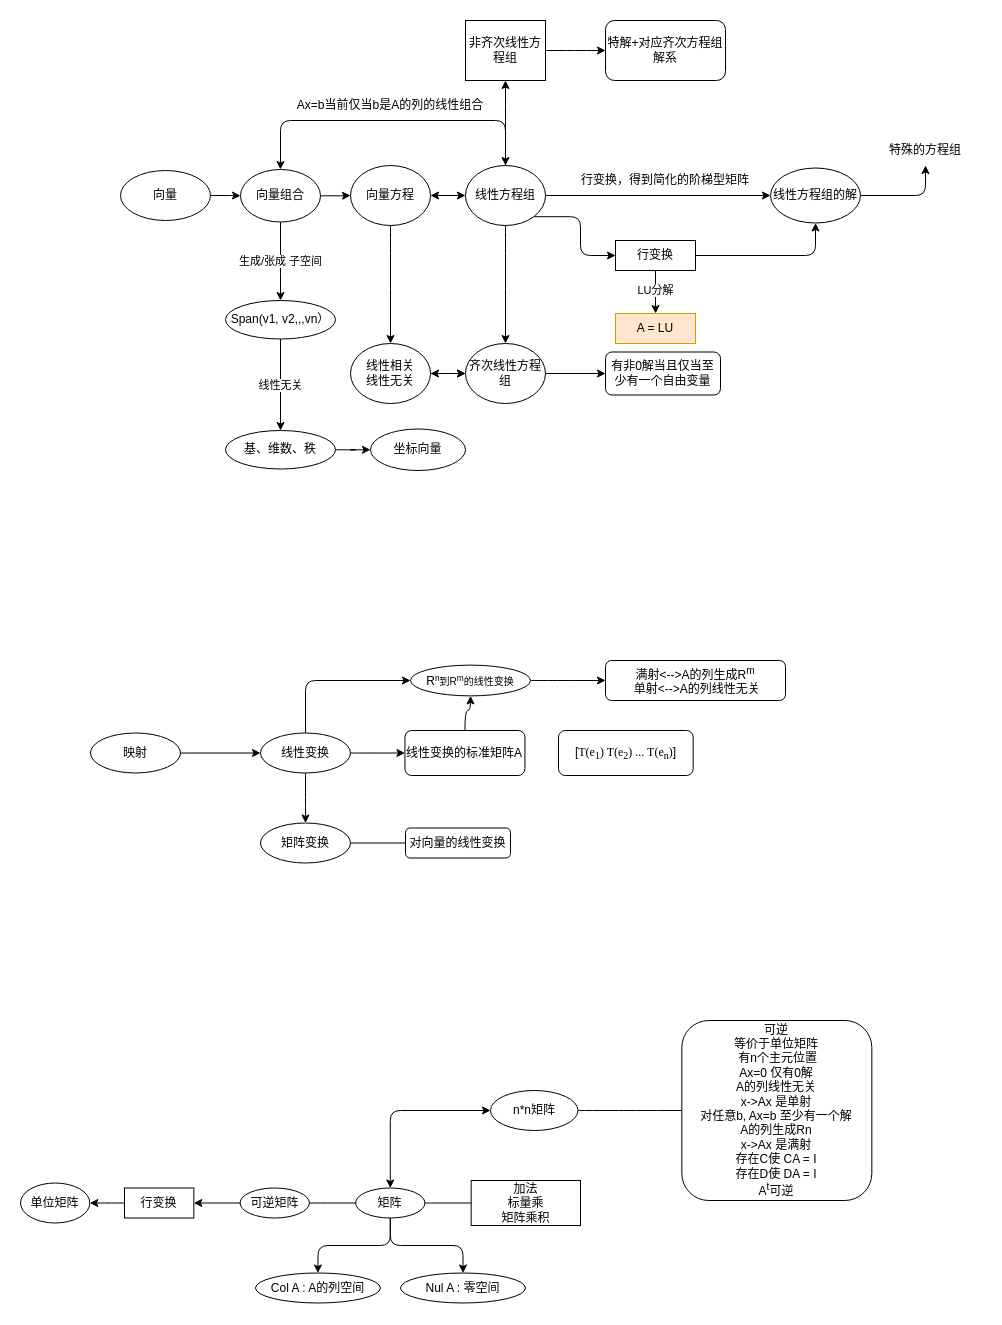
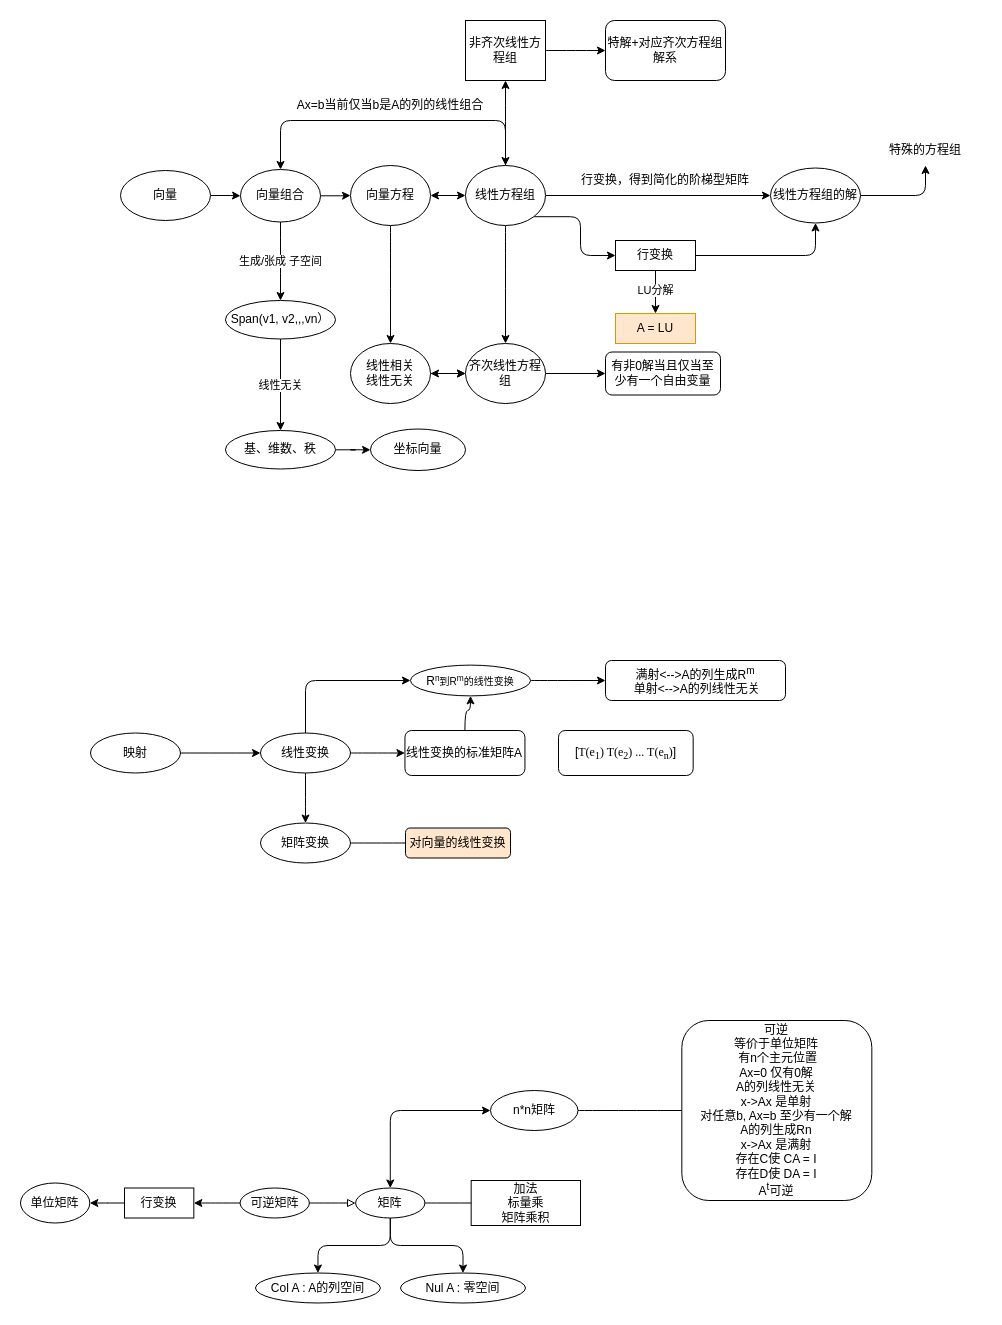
  <mxCell id="0" />
  <mxCell id="1" parent="0" />
  <mxCell id="2" value="" style="edgeStyle=orthogonalEdgeStyle;rounded=0;orthogonalLoop=1;jettySize=auto;html=1;" parent="1" source="3" target="7" edge="1"><mxGeometry relative="1" as="geometry" /></mxCell>
  <mxCell id="3" value="向量" style="ellipse;whiteSpace=wrap;html=1;" parent="1" vertex="1"><mxGeometry x="120" y="170" width="90" height="50" as="geometry" /></mxCell>
  <mxCell id="4" value="" style="edgeStyle=orthogonalEdgeStyle;rounded=0;orthogonalLoop=1;jettySize=auto;html=1;" parent="1" source="7" target="10" edge="1"><mxGeometry relative="1" as="geometry" /></mxCell>
  <mxCell id="5" style="edgeStyle=orthogonalEdgeStyle;rounded=1;orthogonalLoop=1;jettySize=auto;html=1;exitX=0.5;exitY=0;exitDx=0;exitDy=0;entryX=0.5;entryY=0;entryDx=0;entryDy=0;elbow=vertical;startArrow=classic;startFill=1;" parent="1" source="7" target="15" edge="1"><mxGeometry relative="1" as="geometry"><Array as="points"><mxPoint x="280" y="120" /><mxPoint x="505" y="120" /></Array></mxGeometry></mxCell>
  <mxCell id="6" value="生成/张成 子空间" style="edgeStyle=orthogonalEdgeStyle;curved=1;rounded=0;orthogonalLoop=1;jettySize=auto;html=1;elbow=vertical;" parent="1" edge="1"><mxGeometry relative="1" as="geometry"><mxPoint x="280" y="221.5" as="sourcePoint" /><mxPoint x="280" y="300" as="targetPoint" /><Array as="points"><mxPoint x="280" y="250" /><mxPoint x="280" y="250" /></Array></mxGeometry></mxCell>
  <mxCell id="7" value="向量组合" style="ellipse;whiteSpace=wrap;html=1;" parent="1" vertex="1"><mxGeometry x="240" y="169" width="80" height="52.5" as="geometry" /></mxCell>
  <mxCell id="8" value="" style="edgeStyle=orthogonalEdgeStyle;rounded=0;orthogonalLoop=1;jettySize=auto;html=1;startArrow=classic;startFill=1;" parent="1" source="10" target="15" edge="1"><mxGeometry relative="1" as="geometry" /></mxCell>
  <mxCell id="9" value="" style="edgeStyle=orthogonalEdgeStyle;curved=1;rounded=0;orthogonalLoop=1;jettySize=auto;html=1;elbow=vertical;" parent="1" source="10" target="23" edge="1"><mxGeometry relative="1" as="geometry" /></mxCell>
  <mxCell id="10" value="向量方程" style="ellipse;whiteSpace=wrap;html=1;" parent="1" vertex="1"><mxGeometry x="350" y="165" width="80" height="60" as="geometry" /></mxCell>
  <mxCell id="11" style="edgeStyle=orthogonalEdgeStyle;curved=1;rounded=0;orthogonalLoop=1;jettySize=auto;html=1;exitX=0.5;exitY=0;exitDx=0;exitDy=0;elbow=vertical;" parent="1" source="15" target="17" edge="1"><mxGeometry relative="1" as="geometry" /></mxCell>
  <mxCell id="12" value="" style="edgeStyle=orthogonalEdgeStyle;curved=1;rounded=0;orthogonalLoop=1;jettySize=auto;html=1;elbow=vertical;" parent="1" source="15" target="25" edge="1"><mxGeometry relative="1" as="geometry" /></mxCell>
  <mxCell id="13" value="" style="edgeStyle=orthogonalEdgeStyle;orthogonalLoop=1;jettySize=auto;html=1;startArrow=none;startFill=0;endArrow=classic;endFill=1;elbow=vertical;rounded=0;" parent="1" source="15" target="27" edge="1"><mxGeometry relative="1" as="geometry" /></mxCell>
  <mxCell id="14" style="edgeStyle=orthogonalEdgeStyle;orthogonalLoop=1;jettySize=auto;html=1;exitX=1;exitY=1;exitDx=0;exitDy=0;entryX=0;entryY=0.5;entryDx=0;entryDy=0;rounded=1;" parent="1" source="15" target="33" edge="1"><mxGeometry relative="1" as="geometry"><mxPoint x="640" y="260" as="targetPoint" /></mxGeometry></mxCell>
  <mxCell id="15" value="线性方程组" style="ellipse;whiteSpace=wrap;html=1;" parent="1" vertex="1"><mxGeometry x="465" y="165" width="80" height="60" as="geometry" /></mxCell>
  <mxCell id="16" value="" style="edgeStyle=orthogonalEdgeStyle;curved=1;rounded=0;orthogonalLoop=1;jettySize=auto;html=1;elbow=vertical;" parent="1" source="17" target="18" edge="1"><mxGeometry relative="1" as="geometry" /></mxCell>
  <mxCell id="17" value="非齐次线性方程组" style="whiteSpace=wrap;html=1;rounded=0;" parent="1" vertex="1"><mxGeometry x="465" y="20" width="80" height="60" as="geometry" /></mxCell>
  <mxCell id="18" value="特解+对应齐次方程组解系" style="rounded=1;whiteSpace=wrap;html=1;" parent="1" vertex="1"><mxGeometry x="605" y="20" width="120" height="60" as="geometry" /></mxCell>
  <mxCell id="19" value="线性无关" style="edgeStyle=orthogonalEdgeStyle;rounded=0;orthogonalLoop=1;jettySize=auto;html=1;" edge="1" parent="1" source="20" target="74"><mxGeometry relative="1" as="geometry" /></mxCell>
  <mxCell id="20" value="Span(v1, v2,,,vn）" style="ellipse;whiteSpace=wrap;html=1;" parent="1" vertex="1"><mxGeometry x="225" y="300" width="110" height="38.5" as="geometry" /></mxCell>
  <mxCell id="21" value="" style="edgeStyle=orthogonalEdgeStyle;curved=1;rounded=0;orthogonalLoop=1;jettySize=auto;html=1;elbow=vertical;endArrow=classic;endFill=1;" parent="1" source="23" target="25" edge="1"><mxGeometry relative="1" as="geometry" /></mxCell>
  <mxCell id="22" value="" style="edgeStyle=orthogonalEdgeStyle;orthogonalLoop=1;jettySize=auto;html=1;endArrow=classic;endFill=1;elbow=vertical;curved=1;startArrow=classic;startFill=1;" parent="1" source="23" target="25" edge="1"><mxGeometry relative="1" as="geometry" /></mxCell>
  <mxCell id="23" value="线性相关&lt;br&gt;线性无关" style="ellipse;whiteSpace=wrap;html=1;" parent="1" vertex="1"><mxGeometry x="350" y="343" width="80" height="60" as="geometry" /></mxCell>
  <mxCell id="24" value="" style="edgeStyle=orthogonalEdgeStyle;rounded=1;orthogonalLoop=1;jettySize=auto;html=1;startArrow=none;startFill=0;" parent="1" source="25" target="35" edge="1"><mxGeometry relative="1" as="geometry" /></mxCell>
  <mxCell id="25" value="齐次线性方程组" style="ellipse;whiteSpace=wrap;html=1;" parent="1" vertex="1"><mxGeometry x="465" y="343" width="80" height="60" as="geometry" /></mxCell>
  <mxCell id="26" style="edgeStyle=orthogonalEdgeStyle;rounded=1;orthogonalLoop=1;jettySize=auto;html=1;exitX=1;exitY=0.5;exitDx=0;exitDy=0;entryX=0.5;entryY=1;entryDx=0;entryDy=0;" parent="1" source="27" target="28" edge="1"><mxGeometry relative="1" as="geometry" /></mxCell>
  <mxCell id="27" value="线性方程组的解" style="ellipse;whiteSpace=wrap;html=1;" parent="1" vertex="1"><mxGeometry x="770" y="167.5" width="90" height="55" as="geometry" /></mxCell>
  <mxCell id="28" value="特殊的方程组" style="text;html=1;strokeColor=none;fillColor=none;align=center;verticalAlign=middle;whiteSpace=wrap;rounded=0;" parent="1" vertex="1"><mxGeometry x="870" y="135" width="110" height="30" as="geometry" /></mxCell>
  <mxCell id="29" value="行变换，得到简化的阶梯型矩阵" style="text;html=1;strokeColor=none;fillColor=none;align=center;verticalAlign=middle;whiteSpace=wrap;rounded=0;" parent="1" vertex="1"><mxGeometry x="565" y="160" width="200" height="40" as="geometry" /></mxCell>
  <mxCell id="30" value="Ax=b当前仅当b是A的列的线性组合" style="text;html=1;strokeColor=none;fillColor=none;align=center;verticalAlign=middle;whiteSpace=wrap;rounded=0;" parent="1" vertex="1"><mxGeometry x="290" y="100" width="200" height="10" as="geometry" /></mxCell>
  <mxCell id="31" style="edgeStyle=orthogonalEdgeStyle;orthogonalLoop=1;jettySize=auto;html=1;exitX=1;exitY=0.5;exitDx=0;exitDy=0;entryX=0.5;entryY=1;entryDx=0;entryDy=0;rounded=1;" parent="1" source="33" target="27" edge="1"><mxGeometry relative="1" as="geometry" /></mxCell>
  <mxCell id="32" value="LU分解" style="edgeStyle=orthogonalEdgeStyle;rounded=1;orthogonalLoop=1;jettySize=auto;html=1;exitX=0.5;exitY=1;exitDx=0;exitDy=0;startArrow=none;startFill=0;" parent="1" source="33" target="34" edge="1"><mxGeometry x="-0.091" relative="1" as="geometry"><mxPoint as="offset" /></mxGeometry></mxCell>
  <mxCell id="33" value="行变换" style="rounded=0;whiteSpace=wrap;html=1;" parent="1" vertex="1"><mxGeometry x="615" y="240" width="80" height="30" as="geometry" /></mxCell>
  <mxCell id="34" value="A = LU" style="rounded=0;whiteSpace=wrap;html=1;fillColor=#ffe6cc;strokeColor=#d79b00;" parent="1" vertex="1"><mxGeometry x="615" y="313" width="80" height="30" as="geometry" /></mxCell>
  <mxCell id="35" value="有非0解当且仅当至少有一个自由变量" style="whiteSpace=wrap;html=1;glass=0;rounded=1;" parent="1" vertex="1"><mxGeometry x="605" y="351.5" width="115" height="43" as="geometry" /></mxCell>
  <mxCell id="36" value="" style="group" vertex="1" connectable="0" parent="1"><mxGeometry x="90" y="660" width="695" height="202.5" as="geometry" /></mxCell>
  <mxCell id="37" value="" style="group" parent="36" vertex="1" connectable="0"><mxGeometry x="320" width="375" height="40" as="geometry" /></mxCell>
  <mxCell id="38" value="R&lt;span style=&quot;font-size: 10px;&quot;&gt;&lt;sup&gt;n&lt;/sup&gt;到R&lt;sup&gt;m&lt;/sup&gt;的线性变换&lt;/span&gt;" style="ellipse;whiteSpace=wrap;html=1;rounded=1;glass=0;sketch=0;" parent="37" vertex="1"><mxGeometry y="4.615" width="120.0" height="30.769" as="geometry" /></mxCell>
  <mxCell id="39" value="满射&amp;lt;--&amp;gt;A的列生成R&lt;sup&gt;m&lt;/sup&gt;&lt;br&gt;&amp;nbsp;单射&amp;lt;--&amp;gt;A的列线性无关" style="rounded=1;whiteSpace=wrap;html=1;glass=0;sketch=0;" parent="37" vertex="1"><mxGeometry x="195.0" width="180.0" height="40" as="geometry" /></mxCell>
  <mxCell id="40" value="" style="edgeStyle=orthogonalEdgeStyle;curved=1;orthogonalLoop=1;jettySize=auto;html=1;startArrow=none;startFill=0;endArrow=classic;endFill=1;elbow=vertical;" parent="37" source="38" target="39" edge="1"><mxGeometry relative="1" as="geometry"><mxPoint x="200.0" y="20" as="targetPoint" /></mxGeometry></mxCell>
  <mxCell id="41" value="" style="group" parent="36" vertex="1" connectable="0"><mxGeometry y="70" width="602.67" height="132.5" as="geometry" /></mxCell>
  <mxCell id="42" value="映射" style="ellipse;whiteSpace=wrap;html=1;" parent="41" vertex="1"><mxGeometry y="2.5" width="90" height="40" as="geometry" /></mxCell>
  <mxCell id="43" value="线性变换" style="ellipse;whiteSpace=wrap;html=1;" parent="41" vertex="1"><mxGeometry x="170" y="2.5" width="90" height="40" as="geometry" /></mxCell>
  <mxCell id="44" value="" style="edgeStyle=orthogonalEdgeStyle;curved=1;orthogonalLoop=1;jettySize=auto;html=1;startArrow=none;startFill=0;endArrow=classic;endFill=1;elbow=vertical;" parent="41" source="42" target="43" edge="1"><mxGeometry relative="1" as="geometry" /></mxCell>
  <mxCell id="45" value="矩阵变换" style="ellipse;whiteSpace=wrap;html=1;" parent="41" vertex="1"><mxGeometry x="170" y="92.5" width="90" height="40" as="geometry" /></mxCell>
  <mxCell id="46" value="" style="edgeStyle=orthogonalEdgeStyle;curved=1;orthogonalLoop=1;jettySize=auto;html=1;startArrow=none;startFill=0;endArrow=classic;endFill=1;elbow=vertical;" parent="41" source="43" target="45" edge="1"><mxGeometry relative="1" as="geometry" /></mxCell>
  <mxCell id="47" value="线性变换的标准矩阵A" style="whiteSpace=wrap;html=1;rounded=1;" parent="41" vertex="1"><mxGeometry x="314.44" width="120" height="45" as="geometry" /></mxCell>
  <mxCell id="48" value="" style="edgeStyle=orthogonalEdgeStyle;curved=1;orthogonalLoop=1;jettySize=auto;html=1;startArrow=none;startFill=0;endArrow=classic;endFill=1;elbow=vertical;" parent="41" source="43" target="47" edge="1"><mxGeometry relative="1" as="geometry" /></mxCell>
  <mxCell id="49" value="[&lt;font face=&quot;Georgia&quot;&gt;T(e&lt;sub&gt;1&lt;/sub&gt;) T(e&lt;sub&gt;2&lt;/sub&gt;) ... T(e&lt;sub&gt;n&lt;/sub&gt;)&lt;/font&gt;]" style="whiteSpace=wrap;html=1;rounded=1;" parent="41" vertex="1"><mxGeometry x="468.01" width="134.66" height="45" as="geometry" /></mxCell>
  <mxCell id="50" value="" style="edgeStyle=orthogonalEdgeStyle;curved=1;orthogonalLoop=1;jettySize=auto;html=1;startArrow=none;startFill=0;endArrow=classic;endFill=1;elbow=vertical;" parent="41" source="47" target="38" edge="1"><mxGeometry relative="1" as="geometry" /></mxCell>
- <mxCell id="51" value="对向量的线性变换" style="whiteSpace=wrap;html=1;rounded=1;glass=0;sketch=0;" parent="41" vertex="1"><mxGeometry x="315" y="97.5" width="105" height="30" as="geometry" /></mxCell>
+ <mxCell id="51" value="对向量的线性变换" style="whiteSpace=wrap;html=1;rounded=1;glass=0;sketch=0;fillColor=#ffe6cc;" parent="41" vertex="1"><mxGeometry x="315" y="97.5" width="105" height="30" as="geometry" /></mxCell>
  <mxCell id="52" value="" style="edgeStyle=orthogonalEdgeStyle;curved=1;orthogonalLoop=1;jettySize=auto;html=1;startArrow=none;startFill=0;endArrow=none;endFill=0;elbow=vertical;" parent="41" source="45" target="51" edge="1"><mxGeometry relative="1" as="geometry" /></mxCell>
  <mxCell id="53" style="edgeStyle=orthogonalEdgeStyle;rounded=1;orthogonalLoop=1;jettySize=auto;html=1;exitX=0.5;exitY=0;exitDx=0;exitDy=0;startArrow=none;startFill=0;entryX=0;entryY=0.5;entryDx=0;entryDy=0;" parent="36" source="43" target="38" edge="1"><mxGeometry relative="1" as="geometry"><mxPoint x="270" y="-10" as="targetPoint" /></mxGeometry></mxCell>
  <mxCell id="54" value="" style="group" vertex="1" connectable="0" parent="1"><mxGeometry x="20" y="1020" width="851.34" height="282.5" as="geometry" /></mxCell>
  <mxCell id="55" value="单位矩阵" style="ellipse;whiteSpace=wrap;html=1;rounded=1;glass=0;sketch=0;" parent="54" vertex="1"><mxGeometry y="162.5" width="69.333" height="40" as="geometry" /></mxCell>
  <mxCell id="56" value="行变换" style="rounded=0;whiteSpace=wrap;html=1;glass=0;sketch=0;" parent="54" vertex="1"><mxGeometry x="104" y="167.5" width="69.333" height="30" as="geometry" /></mxCell>
  <mxCell id="57" value="" style="edgeStyle=orthogonalEdgeStyle;curved=1;orthogonalLoop=1;jettySize=auto;html=1;startArrow=classic;startFill=1;endArrow=none;endFill=0;elbow=vertical;entryX=0;entryY=0.5;entryDx=0;entryDy=0;" parent="54" source="55" target="56" edge="1"><mxGeometry relative="1" as="geometry"><mxPoint x="115.556" y="182.5" as="targetPoint" /></mxGeometry></mxCell>
  <mxCell id="58" value="可逆矩阵" style="ellipse;whiteSpace=wrap;html=1;rounded=0;glass=0;sketch=0;" parent="54" vertex="1"><mxGeometry x="219.556" y="167.5" width="69.333" height="30" as="geometry" /></mxCell>
  <mxCell id="59" value="" style="edgeStyle=orthogonalEdgeStyle;curved=1;orthogonalLoop=1;jettySize=auto;html=1;startArrow=classic;startFill=1;endArrow=none;endFill=0;elbow=vertical;" parent="54" source="56" target="58" edge="1"><mxGeometry relative="1" as="geometry" /></mxCell>
  <mxCell id="60" value="矩阵" style="ellipse;whiteSpace=wrap;html=1;rounded=0;glass=0;sketch=0;" parent="54" vertex="1"><mxGeometry x="335.111" y="167.5" width="69.333" height="30" as="geometry" /></mxCell>
- <mxCell id="61" value="" style="edgeStyle=orthogonalEdgeStyle;curved=1;orthogonalLoop=1;jettySize=auto;html=1;startArrow=none;startFill=0;endArrow=none;endFill=0;elbow=vertical;" parent="54" source="58" target="60" edge="1"><mxGeometry relative="1" as="geometry" /></mxCell>
+ <mxCell id="61" value="" style="edgeStyle=orthogonalEdgeStyle;curved=1;orthogonalLoop=1;jettySize=auto;html=1;startArrow=none;startFill=0;endArrow=block;endFill=0;elbow=vertical;" parent="54" source="58" target="60" edge="1"><mxGeometry relative="1" as="geometry" /></mxCell>
  <mxCell id="62" value="加法&lt;br&gt;标量乘&lt;br&gt;矩阵乘积" style="whiteSpace=wrap;html=1;rounded=0;glass=0;sketch=0;" parent="54" vertex="1"><mxGeometry x="450.67" y="160" width="109.33" height="45" as="geometry" /></mxCell>
  <mxCell id="63" value="" style="edgeStyle=orthogonalEdgeStyle;curved=1;orthogonalLoop=1;jettySize=auto;html=1;startArrow=none;startFill=0;endArrow=none;endFill=0;elbow=vertical;" parent="54" source="60" target="62" edge="1"><mxGeometry relative="1" as="geometry" /></mxCell>
  <mxCell id="64" value="" style="group" parent="54" vertex="1" connectable="0"><mxGeometry x="470" width="381.34" height="180" as="geometry" /></mxCell>
  <mxCell id="65" value="n*n矩阵" style="ellipse;whiteSpace=wrap;html=1;rounded=1;glass=0;sketch=0;" parent="64" vertex="1"><mxGeometry y="70" width="87.5" height="40" as="geometry" /></mxCell>
  <mxCell id="66" value="&lt;div class=&quot;mind-clipboard&quot;&gt;可逆&lt;div&gt;等价于单位矩阵&lt;/div&gt;&lt;div&gt;&amp;nbsp;有n个主元位置&lt;/div&gt;&lt;div&gt;Ax=0 仅有0解&lt;/div&gt;&lt;div&gt;A的列线性无关&lt;/div&gt;&lt;div&gt;x-&amp;gt;Ax 是单射&lt;/div&gt;&lt;div&gt;对任意b, Ax=b 至少有一个解&lt;/div&gt;&lt;div&gt;A的列生成Rn&lt;/div&gt;&lt;div&gt;x-&amp;gt;Ax 是满射&lt;/div&gt;&lt;div&gt;存在C使 CA = I&lt;/div&gt;&lt;div&gt;存在D使 DA = I&lt;/div&gt;&lt;div&gt;A&lt;sup&gt;t&lt;/sup&gt;可逆&lt;/div&gt;&lt;/div&gt;" style="whiteSpace=wrap;html=1;rounded=1;glass=0;sketch=0;" parent="64" vertex="1"><mxGeometry x="191.34" width="190" height="180" as="geometry" /></mxCell>
  <mxCell id="67" value="" style="edgeStyle=orthogonalEdgeStyle;curved=1;orthogonalLoop=1;jettySize=auto;html=1;startArrow=none;startFill=0;endArrow=none;endFill=0;elbow=vertical;" parent="64" source="65" target="66" edge="1"><mxGeometry relative="1" as="geometry" /></mxCell>
  <mxCell id="68" style="edgeStyle=orthogonalEdgeStyle;rounded=1;orthogonalLoop=1;jettySize=auto;html=1;exitX=0.5;exitY=0;exitDx=0;exitDy=0;entryX=0;entryY=0.5;entryDx=0;entryDy=0;startArrow=classic;startFill=1;" parent="54" source="60" target="65" edge="1"><mxGeometry relative="1" as="geometry" /></mxCell>
  <mxCell id="69" value="Col A : A的列空间" style="ellipse;whiteSpace=wrap;html=1;rounded=0;glass=0;sketch=0;" parent="54" vertex="1"><mxGeometry x="235.0" y="252.5" width="124.89" height="30" as="geometry" /></mxCell>
  <mxCell id="70" value="Nul A : 零空间" style="ellipse;whiteSpace=wrap;html=1;" parent="54" vertex="1"><mxGeometry x="380.0" y="252.5" width="125" height="30" as="geometry" /></mxCell>
  <mxCell id="71" style="edgeStyle=orthogonalEdgeStyle;rounded=1;orthogonalLoop=1;jettySize=auto;html=1;exitX=0.5;exitY=1;exitDx=0;exitDy=0;" parent="54" source="60" target="69" edge="1"><mxGeometry relative="1" as="geometry" /></mxCell>
  <mxCell id="72" style="edgeStyle=orthogonalEdgeStyle;rounded=1;orthogonalLoop=1;jettySize=auto;html=1;exitX=0.5;exitY=1;exitDx=0;exitDy=0;entryX=0.5;entryY=0;entryDx=0;entryDy=0;" parent="54" source="60" target="70" edge="1"><mxGeometry relative="1" as="geometry" /></mxCell>
  <mxCell id="73" value="" style="edgeStyle=orthogonalEdgeStyle;rounded=0;orthogonalLoop=1;jettySize=auto;html=1;" edge="1" parent="1" source="74" target="75"><mxGeometry relative="1" as="geometry" /></mxCell>
  <mxCell id="74" value="基、维数、秩" style="ellipse;whiteSpace=wrap;html=1;" vertex="1" parent="1"><mxGeometry x="225" y="430" width="110" height="38.5" as="geometry" /></mxCell>
  <mxCell id="75" value="坐标向量" style="ellipse;whiteSpace=wrap;html=1;" vertex="1" parent="1"><mxGeometry x="370" y="428.5" width="95" height="41.5" as="geometry" /></mxCell>
